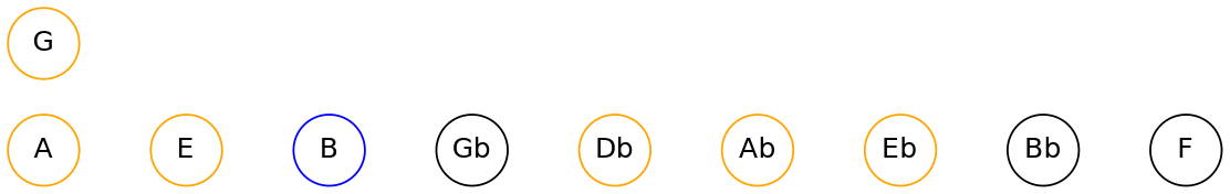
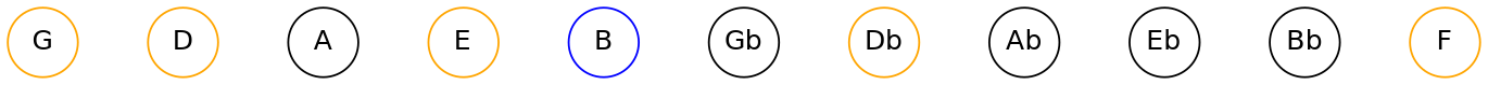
  graph {
    mindist=.1
    rankdir=LR
    node [color=orange fontname=Helvetica margin=0 shape=circle]
    edge [style=invis]
    E
    B [color=blue]
    Gb [color=""]
    Db
-   Ab
-   Eb
+   Ab [color=black]
+   Eb [color=black]
    Bb [color=black]
-   F [color=black]
+   F
    G
-   A
+   D
+   A [color=black]
    subgraph sub_1 {
      E
      B
      Gb
      Db
      Ab
      Eb
      Bb
      F
      G
+     D
      A
    }
    E -- B
    B -- Gb
    Gb -- Db
    Db -- Ab
    Ab -- Eb
    Eb -- Bb
    Bb -- F
+   G -- D
+   D -- A
    A -- E
  }
